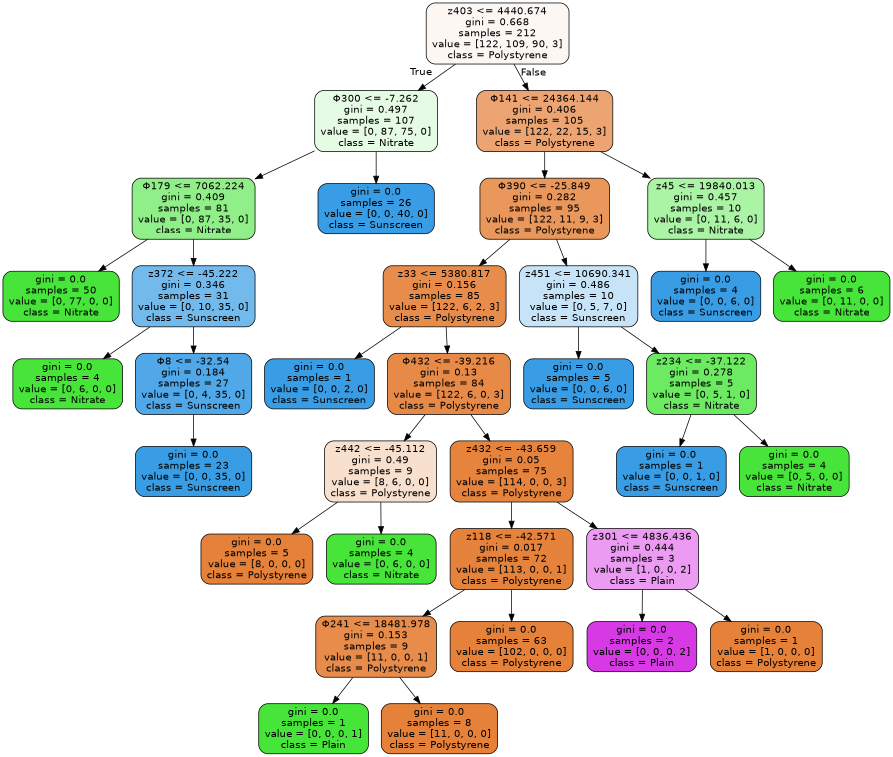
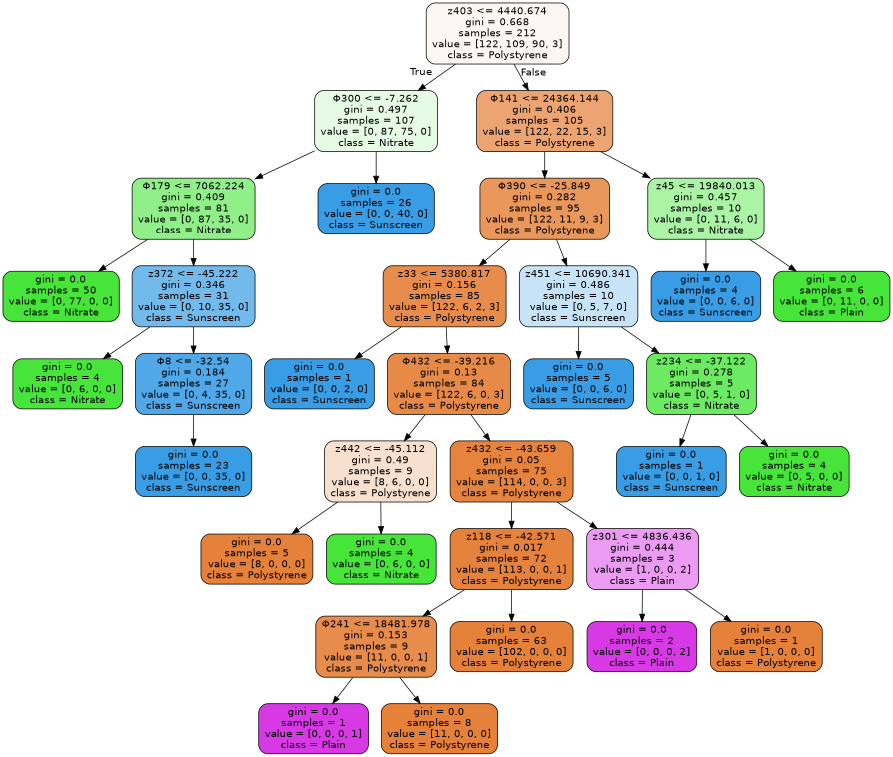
  digraph {
    node [color=black fillcolor="#399de5" fontname=helvetica shape=box style="filled, rounded"]
    edge [fontname=helvetica]
    n1 [fillcolor="#fdf7f3" label="z403 <= 4440.674\ngini = 0.668\nsamples = 212\nvalue = [122, 109, 90, 3]\nclass = Polystyrene"]
    n2 [fillcolor="#e6fbe4" label="Φ300 <= -7.262\ngini = 0.497\nsamples = 107\nvalue = [0, 87, 75, 0]\nclass = Nitrate"]
    n3 [fillcolor="#eca572" label="Φ141 <= 24364.144\ngini = 0.406\nsamples = 105\nvalue = [122, 22, 15, 3]\nclass = Polystyrene"]
    n4 [fillcolor="#91ef89" label="Φ179 <= 7062.224\ngini = 0.409\nsamples = 81\nvalue = [0, 87, 35, 0]\nclass = Nitrate"]
    n5 [label="gini = 0.0\nsamples = 26\nvalue = [0, 0, 40, 0]\nclass = Sunscreen"]
    n6 [fillcolor="#e9975b" label="Φ390 <= -25.849\ngini = 0.282\nsamples = 95\nvalue = [122, 11, 9, 3]\nclass = Polystyrene"]
    n7 [fillcolor="#abf3a5" label="z45 <= 19840.013\ngini = 0.457\nsamples = 10\nvalue = [0, 11, 6, 0]\nclass = Nitrate"]
    n8 [fillcolor="#47e539" label="gini = 0.0\nsamples = 50\nvalue = [0, 77, 0, 0]\nclass = Nitrate"]
    n9 [fillcolor="#72b9ec" label="z372 <= -45.222\ngini = 0.346\nsamples = 31\nvalue = [0, 10, 35, 0]\nclass = Sunscreen"]
    n10 [fillcolor="#47e539" label="gini = 0.0\nsamples = 4\nvalue = [0, 6, 0, 0]\nclass = Nitrate"]
    n11 [fillcolor="#50a8e8" label="Φ8 <= -32.54\ngini = 0.184\nsamples = 27\nvalue = [0, 4, 35, 0]\nclass = Sunscreen"]
    n12 [label="gini = 0.0\nsamples = 23\nvalue = [0, 0, 35, 0]\nclass = Sunscreen"]
    n13 [fillcolor="#e78c4a" label="z33 <= 5380.817\ngini = 0.156\nsamples = 85\nvalue = [122, 6, 2, 3]\nclass = Polystyrene"]
    n14 [fillcolor="#c6e3f8" label="z451 <= 10690.341\ngini = 0.486\nsamples = 10\nvalue = [0, 5, 7, 0]\nclass = Sunscreen"]
    n15 [label="gini = 0.0\nsamples = 4\nvalue = [0, 0, 6, 0]\nclass = Sunscreen"]
-   n16 [fillcolor="#47e539" label="gini = 0.0\nsamples = 6\nvalue = [0, 11, 0, 0]\nclass = Nitrate"]
+   n16 [fillcolor="#47e539" label="gini = 0.0\nsamples = 6\nvalue = [0, 11, 0, 0]\nclass = Plain"]
    n17 [label="gini = 0.0\nsamples = 1\nvalue = [0, 0, 2, 0]\nclass = Sunscreen"]
    n18 [fillcolor="#e78a47" label="Φ432 <= -39.216\ngini = 0.13\nsamples = 84\nvalue = [122, 6, 0, 3]\nclass = Polystyrene"]
    n19 [label="gini = 0.0\nsamples = 5\nvalue = [0, 0, 6, 0]\nclass = Sunscreen"]
    n20 [fillcolor="#6cea61" label="z234 <= -37.122\ngini = 0.278\nsamples = 5\nvalue = [0, 5, 1, 0]\nclass = Nitrate"]
    n21 [fillcolor="#f8e0ce" label="z442 <= -45.112\ngini = 0.49\nsamples = 9\nvalue = [8, 6, 0, 0]\nclass = Polystyrene"]
    n22 [fillcolor="#e6843e" label="z432 <= -43.659\ngini = 0.05\nsamples = 75\nvalue = [114, 0, 0, 3]\nclass = Polystyrene"]
    n23 [fillcolor="#e58139" label="gini = 0.0\nsamples = 5\nvalue = [8, 0, 0, 0]\nclass = Polystyrene"]
    n24 [fillcolor="#47e539" label="gini = 0.0\nsamples = 4\nvalue = [0, 6, 0, 0]\nclass = Nitrate"]
    n25 [fillcolor="#e5823b" label="z118 <= -42.571\ngini = 0.017\nsamples = 72\nvalue = [113, 0, 0, 1]\nclass = Polystyrene"]
    n26 [fillcolor="#eb9cf2" label="z301 <= 4836.436\ngini = 0.444\nsamples = 3\nvalue = [1, 0, 0, 2]\nclass = Plain"]
    n27 [fillcolor="#e78c4b" label="Φ241 <= 18481.978\ngini = 0.153\nsamples = 9\nvalue = [11, 0, 0, 1]\nclass = Polystyrene"]
    n28 [fillcolor="#e58139" label="gini = 0.0\nsamples = 63\nvalue = [102, 0, 0, 0]\nclass = Polystyrene"]
    n29 [fillcolor="#d739e5" label="gini = 0.0\nsamples = 2\nvalue = [0, 0, 0, 2]\nclass = Plain"]
    n30 [fillcolor="#e58139" label="gini = 0.0\nsamples = 1\nvalue = [1, 0, 0, 0]\nclass = Polystyrene"]
-   n31 [fillcolor="#47e539" label="gini = 0.0\nsamples = 1\nvalue = [0, 0, 0, 1]\nclass = Plain"]
+   n31 [fillcolor="#d739e5" label="gini = 0.0\nsamples = 1\nvalue = [0, 0, 0, 1]\nclass = Plain"]
    n32 [fillcolor="#e58139" label="gini = 0.0\nsamples = 8\nvalue = [11, 0, 0, 0]\nclass = Polystyrene"]
    n33 [label="gini = 0.0\nsamples = 1\nvalue = [0, 0, 1, 0]\nclass = Sunscreen"]
    n34 [fillcolor="#47e539" label="gini = 0.0\nsamples = 4\nvalue = [0, 5, 0, 0]\nclass = Nitrate"]
    n1 -> n2 [headlabel=True labelangle=45 labeldistance=2.5]
    n1 -> n3 [headlabel=False labelangle=-45 labeldistance=2.5]
    n2 -> n4
    n2 -> n5
    n3 -> n6
    n3 -> n7
    n4 -> n8
    n4 -> n9
    n6 -> n13
    n6 -> n14
    n7 -> n15
    n7 -> n16
    n9 -> n10
    n9 -> n11
    n11 -> n12
    n13 -> n17
    n13 -> n18
    n14 -> n19
    n14 -> n20
    n18 -> n21
    n18 -> n22
    n20 -> n33
    n20 -> n34
    n21 -> n23
    n21 -> n24
    n22 -> n25
    n22 -> n26
    n25 -> n27
    n25 -> n28
    n26 -> n29
    n26 -> n30
    n27 -> n31
    n27 -> n32
  }
